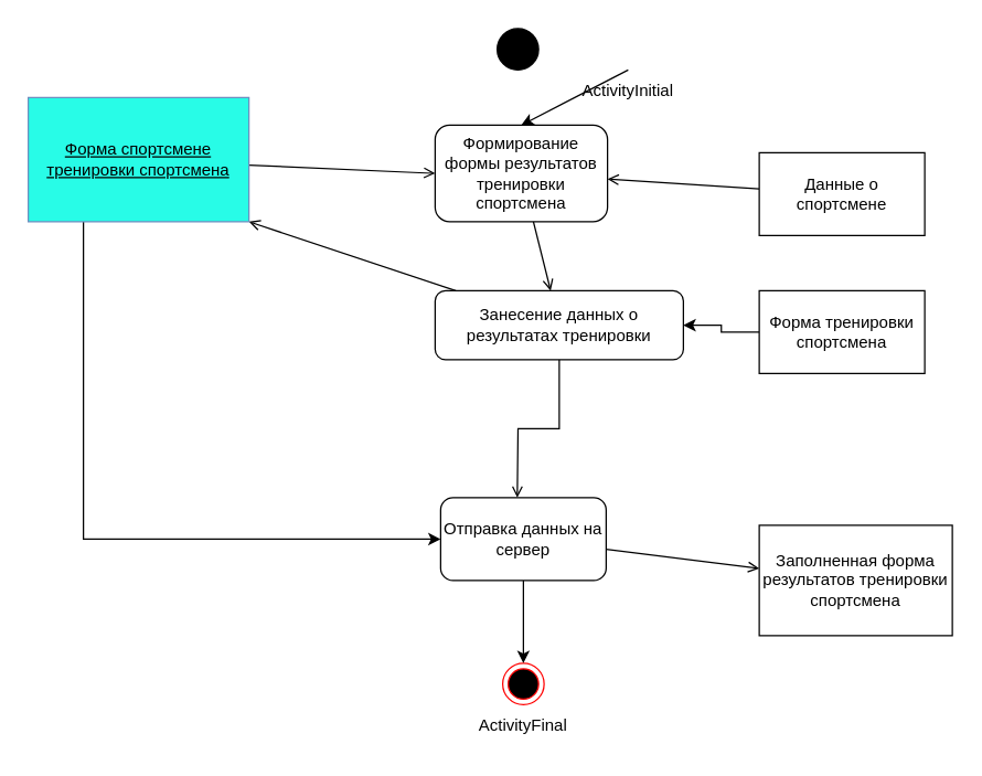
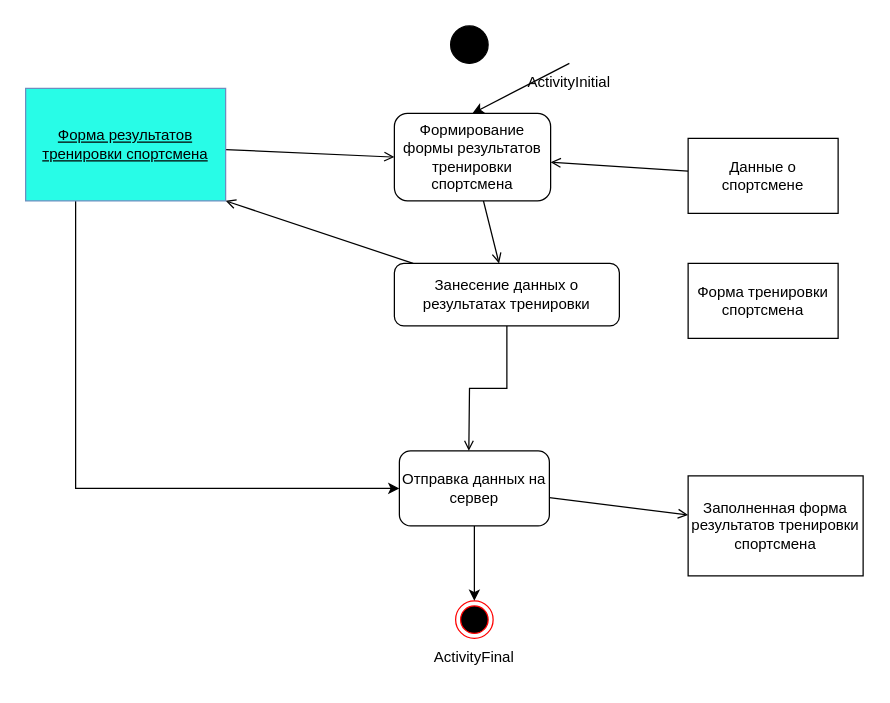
  <mxCell id="0" />
  <mxCell id="1" parent="0" />
  <mxCell id="2" value="" style="ellipse;html=1;shape=endState;fillColor=#000000;strokeColor=#ff0000;" vertex="1" parent="1"><mxGeometry x="364" y="480" width="30" height="30" as="geometry" /></mxCell>
  <mxCell id="3" value="" style="ellipse;whiteSpace=wrap;html=1;aspect=fixed;fillColor=#000000;" vertex="1" parent="1"><mxGeometry x="360" width="30" height="30" as="geometry" y="20" /></mxCell>
  <mxCell id="4" style="rounded=0;orthogonalLoop=1;jettySize=auto;html=1;endArrow=open;endFill=0;" edge="1" parent="1" source="5" target="7"><mxGeometry relative="1" as="geometry" /></mxCell>
  <mxCell id="5" value="Формирование формы результатов тренировки спортсмена" style="rounded=1;whiteSpace=wrap;html=1;" vertex="1" parent="1"><mxGeometry x="315" y="90" width="125" height="70" as="geometry" /></mxCell>
  <mxCell id="6" style="rounded=0;orthogonalLoop=1;jettySize=auto;html=1;entryX=1;entryY=1;entryDx=0;entryDy=0;endArrow=open;endFill=0;" edge="1" parent="1" source="7"><mxGeometry relative="1" as="geometry"><mxPoint x="180" y="160" as="targetPoint" /></mxGeometry></mxCell>
  <mxCell id="7" value="Занесение данных о результатах тренировки" style="rounded=1;whiteSpace=wrap;html=1;" vertex="1" parent="1"><mxGeometry x="315" y="210" width="180" height="50" as="geometry" /></mxCell>
  <mxCell id="8" style="rounded=0;orthogonalLoop=1;jettySize=auto;html=1;endArrow=open;endFill=0;" edge="1" parent="1" source="10" target="15"><mxGeometry relative="1" as="geometry" /></mxCell>
  <mxCell id="9" style="rounded=0;orthogonalLoop=1;jettySize=auto;html=1;entryX=0.5;entryY=0;entryDx=0;entryDy=0;" edge="1" parent="1" source="10" target="2"><mxGeometry relative="1" as="geometry" /></mxCell>
  <mxCell id="10" value="Отправка данных на сервер" style="rounded=1;whiteSpace=wrap;html=1;" vertex="1" parent="1"><mxGeometry x="319" y="360" width="120" height="60" as="geometry" /></mxCell>
  <mxCell id="11" style="rounded=0;orthogonalLoop=1;jettySize=auto;html=1;endArrow=open;endFill=0;" edge="1" parent="1" source="12" target="5"><mxGeometry relative="1" as="geometry" /></mxCell>
  <mxCell id="12" value="Данные о спортсмене" style="rounded=0;whiteSpace=wrap;html=1;" vertex="1" parent="1"><mxGeometry x="550" y="110" width="120" height="60" as="geometry" /></mxCell>
- <mxCell id="13" style="edgeStyle=orthogonalEdgeStyle;rounded=0;orthogonalLoop=1;jettySize=auto;html=1;" edge="1" parent="1" source="14" target="7"><mxGeometry relative="1" as="geometry" /></mxCell>
  <mxCell id="14" value="Форма тренировки спортсмена" style="rounded=0;whiteSpace=wrap;html=1;" vertex="1" parent="1"><mxGeometry x="550" y="210" width="120" height="60" as="geometry" /></mxCell>
  <mxCell id="15" value="Заполненная форма результатов тренировки спортсмена" style="rounded=0;whiteSpace=wrap;html=1;" vertex="1" parent="1"><mxGeometry x="550" y="380" width="140" height="80" as="geometry" /></mxCell>
  <mxCell id="16" style="rounded=0;orthogonalLoop=1;jettySize=auto;html=1;entryX=0;entryY=0.5;entryDx=0;entryDy=0;endArrow=open;endFill=0;" edge="1" parent="1" target="5"><mxGeometry relative="1" as="geometry"><mxPoint x="180" y="119" as="sourcePoint" /></mxGeometry></mxCell>
  <mxCell id="17" style="edgeStyle=orthogonalEdgeStyle;rounded=0;orthogonalLoop=1;jettySize=auto;html=1;entryX=0;entryY=0.5;entryDx=0;entryDy=0;exitX=0.25;exitY=1;exitDx=0;exitDy=0;" edge="1" parent="1" target="10"><mxGeometry relative="1" as="geometry"><mxPoint x="60" y="160" as="sourcePoint" /><Array as="points"><mxPoint x="60" y="390" /></Array></mxGeometry></mxCell>
  <mxCell id="18" style="rounded=0;orthogonalLoop=1;jettySize=auto;html=1;exitX=0.5;exitY=0;exitDx=0;exitDy=0;entryX=0.5;entryY=0;entryDx=0;entryDy=0;" edge="1" parent="1" source="19" target="5"><mxGeometry relative="1" as="geometry" /></mxCell>
  <mxCell id="19" value="ActivityInitial" style="text;html=1;strokeColor=none;fillColor=none;align=center;verticalAlign=middle;whiteSpace=wrap;rounded=0;" vertex="1" parent="1"><mxGeometry x="425" y="50" width="60" height="30" as="geometry" /></mxCell>
  <mxCell id="20" value="ActivityFinal" style="text;html=1;strokeColor=none;fillColor=none;align=center;verticalAlign=middle;whiteSpace=wrap;rounded=0;" vertex="1" parent="1"><mxGeometry x="349" y="510" width="60" height="30" as="geometry" /></mxCell>
  <mxCell id="21" style="edgeStyle=orthogonalEdgeStyle;rounded=0;orthogonalLoop=1;jettySize=auto;html=1;endArrow=open;endFill=0;exitX=0.5;exitY=1;exitDx=0;exitDy=0;" edge="1" parent="1" source="7"><mxGeometry relative="1" as="geometry"><mxPoint x="374.57" y="300" as="sourcePoint" /><mxPoint x="374.57" y="360" as="targetPoint" /></mxGeometry></mxCell>
- <mxCell id="22" value="&lt;u&gt;Форма спортсмене тренировки спортсмена&lt;/u&gt;" style="rounded=0;whiteSpace=wrap;html=1;fillColor=#28FCE7;strokeColor=#6c8ebf;" vertex="1" parent="1"><mxGeometry x="20" y="70" width="160" height="90" as="geometry" /></mxCell>
+ <mxCell id="22" value="&lt;u&gt;Форма результатов тренировки спортсмена&lt;/u&gt;" style="rounded=0;whiteSpace=wrap;html=1;fillColor=#28FCE7;strokeColor=#6c8ebf;" vertex="1" parent="1"><mxGeometry x="20" y="70" width="160" height="90" as="geometry" /></mxCell>
